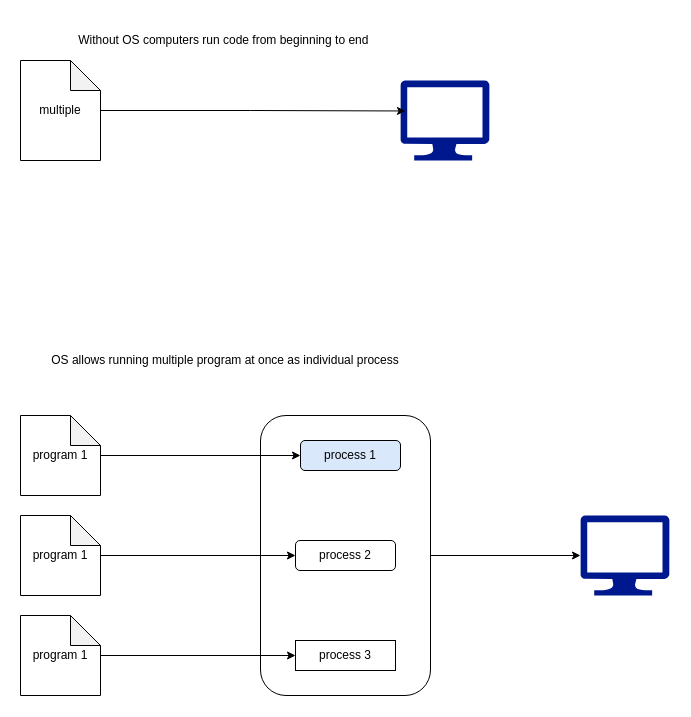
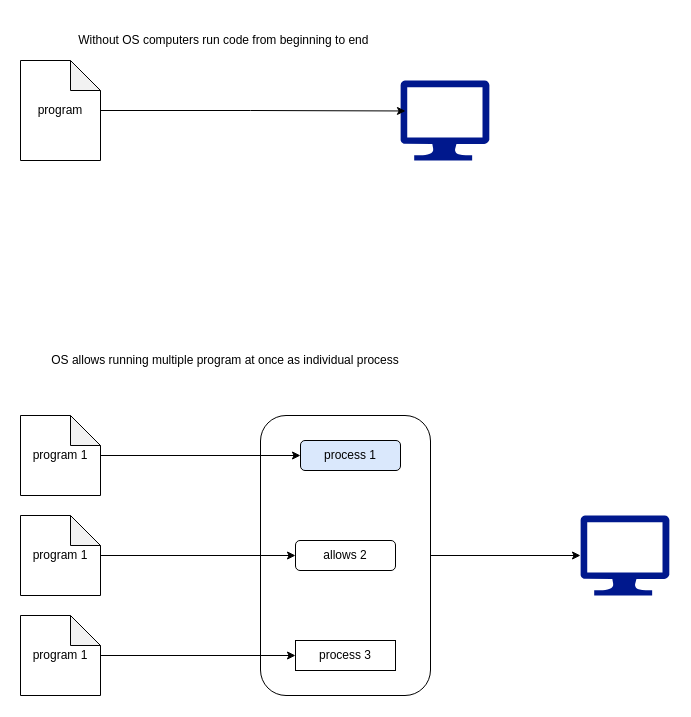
  <mxCell id="0" />
  <mxCell id="1" parent="0" />
  <mxCell id="2" value="" style="sketch=0;aspect=fixed;pointerEvents=1;shadow=0;dashed=0;html=1;strokeColor=none;labelPosition=center;verticalLabelPosition=bottom;verticalAlign=top;align=center;fillColor=#00188D;shape=mxgraph.azure.computer" vertex="1" parent="1"><mxGeometry x="400" y="80" width="88.89" height="80" as="geometry" /></mxCell>
  <mxCell id="3" style="edgeStyle=orthogonalEdgeStyle;rounded=0;orthogonalLoop=1;jettySize=auto;html=1;entryX=0.056;entryY=0.381;entryDx=0;entryDy=0;entryPerimeter=0;" edge="1" parent="1" source="4" target="2"><mxGeometry relative="1" as="geometry" /></mxCell>
- <mxCell id="4" value="multiple" style="shape=note;whiteSpace=wrap;html=1;backgroundOutline=1;darkOpacity=0.05;" vertex="1" parent="1"><mxGeometry x="20" y="60" width="80" height="100" as="geometry" /></mxCell>
+ <mxCell id="4" value="program" style="shape=note;whiteSpace=wrap;html=1;backgroundOutline=1;darkOpacity=0.05;" vertex="1" parent="1"><mxGeometry x="20" y="60" width="80" height="100" as="geometry" /></mxCell>
  <mxCell id="5" value="Without OS computers run code from beginning to end&amp;nbsp; " style="text;html=1;strokeColor=none;fillColor=none;align=center;verticalAlign=middle;whiteSpace=wrap;rounded=0;" vertex="1" parent="1"><mxGeometry x="50" y="20" width="350" height="40" as="geometry" /></mxCell>
  <mxCell id="6" value="" style="group" vertex="1" connectable="0" parent="1"><mxGeometry x="20" y="380" width="648.89" height="315" as="geometry" /></mxCell>
  <mxCell id="7" value="" style="rounded=1;whiteSpace=wrap;html=1;align=left;" vertex="1" parent="6"><mxGeometry x="240" y="35" width="170" height="280" as="geometry" /></mxCell>
  <mxCell id="8" value="" style="sketch=0;aspect=fixed;pointerEvents=1;shadow=0;dashed=0;html=1;strokeColor=none;labelPosition=center;verticalLabelPosition=bottom;verticalAlign=top;align=center;fillColor=#00188D;shape=mxgraph.azure.computer" vertex="1" parent="6"><mxGeometry x="560" y="135" width="88.89" height="80" as="geometry" /></mxCell>
  <mxCell id="9" style="edgeStyle=orthogonalEdgeStyle;rounded=0;orthogonalLoop=1;jettySize=auto;html=1;" edge="1" parent="6" source="7" target="8"><mxGeometry relative="1" as="geometry" /></mxCell>
  <mxCell id="10" value="program 1" style="shape=note;whiteSpace=wrap;html=1;backgroundOutline=1;darkOpacity=0.05;" vertex="1" parent="6"><mxGeometry y="35" width="80" height="80" as="geometry" /></mxCell>
  <mxCell id="11" style="edgeStyle=orthogonalEdgeStyle;rounded=0;orthogonalLoop=1;jettySize=auto;html=1;entryX=0;entryY=0.5;entryDx=0;entryDy=0;" edge="1" parent="6" source="10" target="14"><mxGeometry relative="1" as="geometry" /></mxCell>
  <mxCell id="12" value="program 1" style="shape=note;whiteSpace=wrap;html=1;backgroundOutline=1;darkOpacity=0.05;" vertex="1" parent="6"><mxGeometry y="135" width="80" height="80" as="geometry" /></mxCell>
  <mxCell id="13" value="program 1" style="shape=note;whiteSpace=wrap;html=1;backgroundOutline=1;darkOpacity=0.05;" vertex="1" parent="6"><mxGeometry y="235" width="80" height="80" as="geometry" /></mxCell>
  <mxCell id="14" value="process 1" style="rounded=1;whiteSpace=wrap;html=1;fillColor=#dae8fc;" vertex="1" parent="6"><mxGeometry x="280" y="60" width="100" height="30" as="geometry" /></mxCell>
- <mxCell id="15" value="process 2" style="rounded=1;whiteSpace=wrap;html=1;" vertex="1" parent="6"><mxGeometry x="275" y="160" width="100" height="30" as="geometry" /></mxCell>
+ <mxCell id="15" value="allows 2" style="rounded=1;whiteSpace=wrap;html=1;" vertex="1" parent="6"><mxGeometry x="275" y="160" width="100" height="30" as="geometry" /></mxCell>
  <mxCell id="16" style="edgeStyle=orthogonalEdgeStyle;rounded=0;orthogonalLoop=1;jettySize=auto;html=1;" edge="1" parent="6" source="12" target="15"><mxGeometry relative="1" as="geometry" /></mxCell>
  <mxCell id="17" value="process 3" style="whiteSpace=wrap;html=1;rounded=0;" vertex="1" parent="6"><mxGeometry x="275" y="260" width="100" height="30" as="geometry" /></mxCell>
  <mxCell id="18" style="edgeStyle=orthogonalEdgeStyle;rounded=0;orthogonalLoop=1;jettySize=auto;html=1;entryX=0;entryY=0.5;entryDx=0;entryDy=0;" edge="1" parent="6" source="13" target="17"><mxGeometry relative="1" as="geometry" /></mxCell>
  <mxCell id="19" value="OS allows running multiple program at once as individual process" style="text;html=1;strokeColor=none;fillColor=none;align=center;verticalAlign=middle;whiteSpace=wrap;rounded=0;" vertex="1" parent="1"><mxGeometry x="50" y="340" width="350" height="40" as="geometry" /></mxCell>
